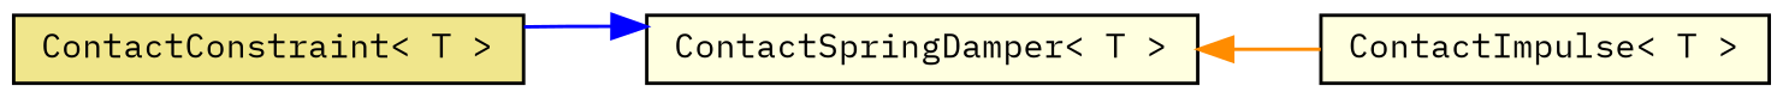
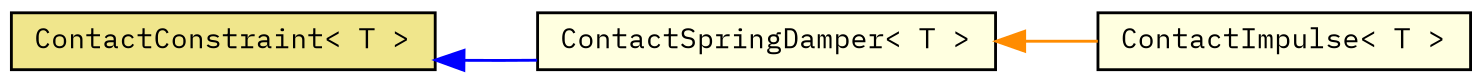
  digraph {
    fontname="IBM Plex Mono"
    rankdir=LR
    node [color=black fillcolor=lightyellow fontname="IBM Plex Mono" fontsize=10 shape=record style=filled]
    edge [dir=back fontname="IBM Plex Mono" fontsize=10 labelfontname=FreeSans labelfontsize=10 style=solid]
    n1 [fillcolor=khaki height=0.2 label="ContactConstraint\< T \>" width=0.4]
    n2 [height=0.2 label="ContactSpringDamper\< T \>" width=0.4]
    n3 [height=0.2 label="ContactImpulse\< T \>" width=0.4]
-   n2 -> n1 [color=blue]
+   n1 -> n2 [color=blue]
    n2 -> n3 [color=darkorange]
  }
